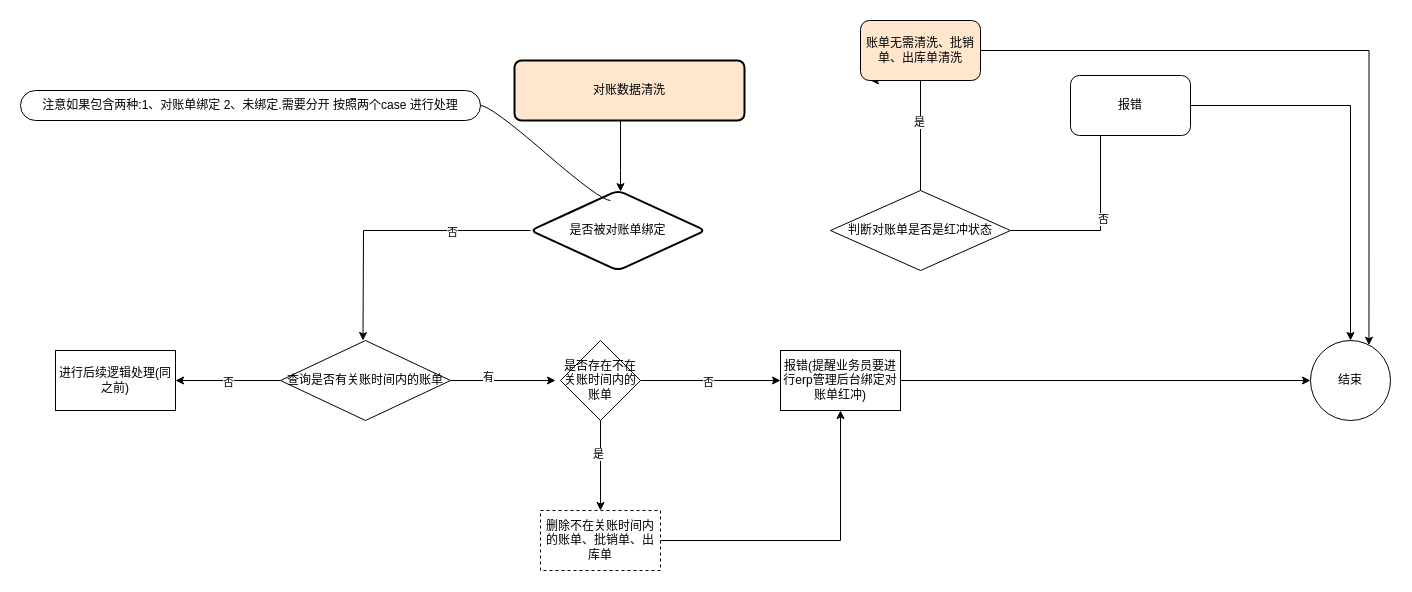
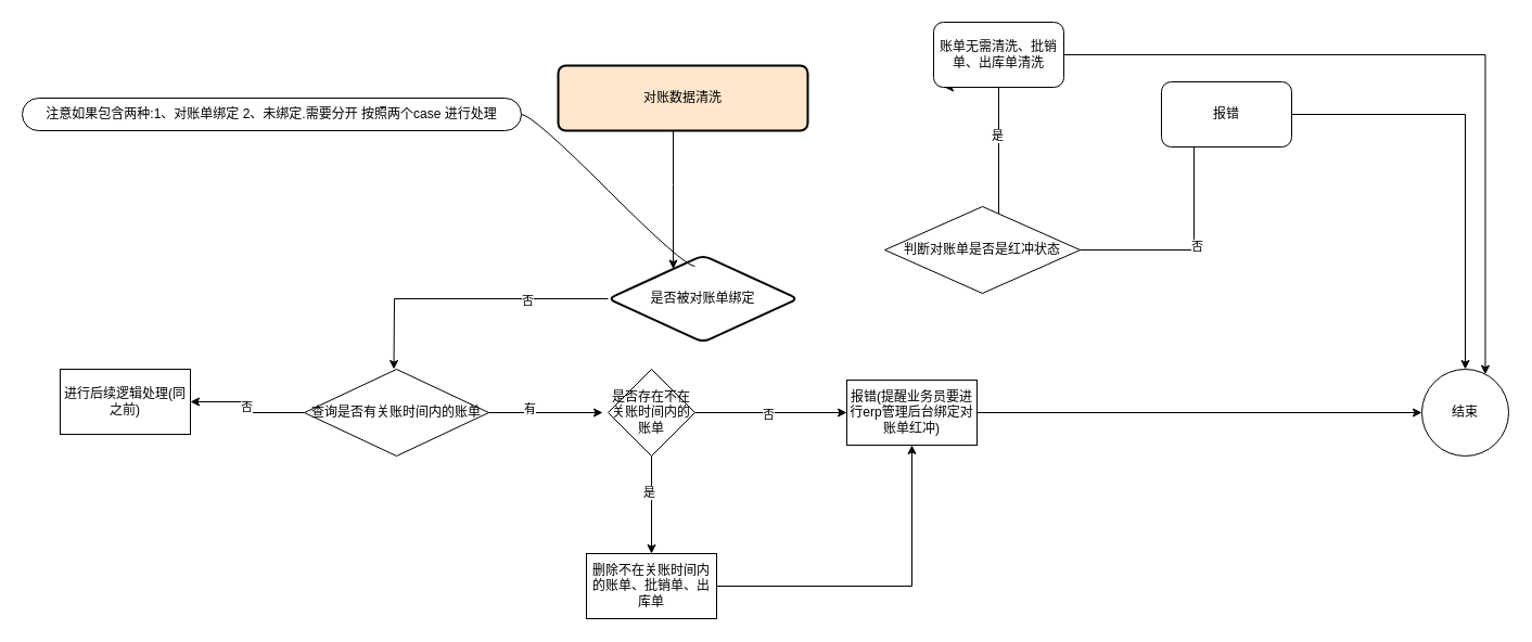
  <mxCell id="0" />
  <mxCell id="1" parent="0" />
  <mxCell id="2" value="" style="edgeStyle=orthogonalEdgeStyle;rounded=0;orthogonalLoop=1;jettySize=auto;html=1;" edge="1" parent="1" source="3" target="6"><mxGeometry relative="1" as="geometry"><Array as="points"><mxPoint x="620" y="170" /><mxPoint x="620" y="170" /></Array></mxGeometry></mxCell>
  <mxCell id="3" value="对账数据清洗" style="rounded=1;whiteSpace=wrap;html=1;absoluteArcSize=1;arcSize=14;strokeWidth=2;fillColor=#ffe6cc;" vertex="1" parent="1"><mxGeometry x="514" y="60" width="230" height="60" as="geometry" /></mxCell>
  <mxCell id="4" value="" style="edgeStyle=orthogonalEdgeStyle;rounded=0;orthogonalLoop=1;jettySize=auto;html=1;" edge="1" parent="1" source="6"><mxGeometry relative="1" as="geometry"><mxPoint x="362.5" y="340" as="targetPoint" /></mxGeometry></mxCell>
  <mxCell id="5" value="否" style="edgeLabel;html=1;align=center;verticalAlign=middle;resizable=0;points=[];" vertex="1" connectable="0" parent="4"><mxGeometry x="-0.431" y="1" relative="1" as="geometry"><mxPoint as="offset" /></mxGeometry></mxCell>
- <mxCell id="6" value="是否被对账单绑定" style="rhombus;whiteSpace=wrap;html=1;rounded=1;arcSize=14;strokeWidth=2;" vertex="1" parent="1"><mxGeometry x="530" y="190" width="175" height="80" as="geometry" /></mxCell>
+ <mxCell id="6" value="是否被对账单绑定" style="rhombus;whiteSpace=wrap;html=1;rounded=1;arcSize=14;strokeWidth=2;" vertex="1" parent="1"><mxGeometry x="560" y="235" width="175" height="80" as="geometry" /></mxCell>
  <mxCell id="7" value="" style="edgeStyle=orthogonalEdgeStyle;rounded=0;orthogonalLoop=1;jettySize=auto;html=1;" edge="1" parent="1" source="11"><mxGeometry relative="1" as="geometry"><mxPoint x="555" y="380" as="targetPoint" /></mxGeometry></mxCell>
  <mxCell id="8" value="有" style="edgeLabel;html=1;align=center;verticalAlign=middle;resizable=0;points=[];" vertex="1" connectable="0" parent="7"><mxGeometry x="-0.295" y="4" relative="1" as="geometry"><mxPoint as="offset" /></mxGeometry></mxCell>
  <mxCell id="9" value="" style="edgeStyle=orthogonalEdgeStyle;rounded=0;orthogonalLoop=1;jettySize=auto;html=1;" edge="1" parent="1" source="11" target="22"><mxGeometry relative="1" as="geometry" /></mxCell>
  <mxCell id="10" value="否" style="edgeLabel;html=1;align=center;verticalAlign=middle;resizable=0;points=[];" vertex="1" connectable="0" parent="9"><mxGeometry x="0.009" y="1" relative="1" as="geometry"><mxPoint as="offset" /></mxGeometry></mxCell>
  <mxCell id="11" value="查询是否有关账时间内的账单" style="rhombus;whiteSpace=wrap;html=1;" vertex="1" parent="1"><mxGeometry x="280" y="340" width="170" height="80" as="geometry" /></mxCell>
  <mxCell id="12" value="" style="edgeStyle=orthogonalEdgeStyle;rounded=0;orthogonalLoop=1;jettySize=auto;html=1;" edge="1" parent="1" source="16" target="18"><mxGeometry relative="1" as="geometry" /></mxCell>
  <mxCell id="13" value="否" style="edgeLabel;html=1;align=center;verticalAlign=middle;resizable=0;points=[];" vertex="1" connectable="0" parent="12"><mxGeometry x="-0.043" y="-1" relative="1" as="geometry"><mxPoint as="offset" /></mxGeometry></mxCell>
  <mxCell id="14" value="" style="edgeStyle=orthogonalEdgeStyle;rounded=0;orthogonalLoop=1;jettySize=auto;html=1;" edge="1" parent="1" source="16" target="20"><mxGeometry relative="1" as="geometry" /></mxCell>
  <mxCell id="15" value="是" style="edgeLabel;html=1;align=center;verticalAlign=middle;resizable=0;points=[];" vertex="1" connectable="0" parent="14"><mxGeometry x="-0.267" y="-3" relative="1" as="geometry"><mxPoint as="offset" /></mxGeometry></mxCell>
  <mxCell id="16" value="是否存在不在关账时间内的账单" style="rhombus;whiteSpace=wrap;html=1;" vertex="1" parent="1"><mxGeometry x="560" y="340" width="80" height="80" as="geometry" /></mxCell>
  <mxCell id="17" style="edgeStyle=orthogonalEdgeStyle;rounded=0;orthogonalLoop=1;jettySize=auto;html=1;" edge="1" parent="1" source="18" target="21"><mxGeometry relative="1" as="geometry" /></mxCell>
  <mxCell id="18" value="报错(提醒业务员要进行erp管理后台绑定对账单红冲)" style="whiteSpace=wrap;html=1;" vertex="1" parent="1"><mxGeometry x="780" y="350" width="120" height="60" as="geometry" /></mxCell>
  <mxCell id="19" style="edgeStyle=orthogonalEdgeStyle;rounded=0;orthogonalLoop=1;jettySize=auto;html=1;entryX=0.5;entryY=1;entryDx=0;entryDy=0;" edge="1" parent="1" source="20" target="18"><mxGeometry relative="1" as="geometry" /></mxCell>
- <mxCell id="20" value="删除不在关账时间内的账单、批销单、出库单" style="whiteSpace=wrap;html=1;dashed=1;" vertex="1" parent="1"><mxGeometry x="540" y="510" width="120" height="60" as="geometry" /></mxCell>
+ <mxCell id="20" value="删除不在关账时间内的账单、批销单、出库单" style="whiteSpace=wrap;html=1;" vertex="1" parent="1"><mxGeometry x="540" y="510" width="120" height="60" as="geometry" /></mxCell>
  <mxCell id="21" value="结束" style="ellipse;whiteSpace=wrap;html=1;aspect=fixed;" vertex="1" parent="1"><mxGeometry x="1310" y="340" width="80" height="80" as="geometry" /></mxCell>
- <mxCell id="22" value="进行后续逻辑处理(同之前)" style="whiteSpace=wrap;html=1;" vertex="1" parent="1"><mxGeometry x="55" y="350" width="120" height="60" as="geometry" /></mxCell>
+ <mxCell id="22" value="进行后续逻辑处理(同之前)" style="whiteSpace=wrap;html=1;" vertex="1" parent="1"><mxGeometry x="55" y="340" width="120" height="60" as="geometry" /></mxCell>
  <mxCell id="23" style="edgeStyle=orthogonalEdgeStyle;rounded=0;orthogonalLoop=1;jettySize=auto;html=1;" edge="1" parent="1" source="27"><mxGeometry relative="1" as="geometry"><mxPoint x="870" y="80" as="targetPoint" /><Array as="points"><mxPoint x="920" y="80" /></Array></mxGeometry></mxCell>
  <mxCell id="24" value="是" style="edgeLabel;html=1;align=center;verticalAlign=middle;resizable=0;points=[];" vertex="1" connectable="0" parent="23"><mxGeometry x="-0.133" y="2" relative="1" as="geometry"><mxPoint as="offset" /></mxGeometry></mxCell>
  <mxCell id="25" style="edgeStyle=orthogonalEdgeStyle;rounded=0;orthogonalLoop=1;jettySize=auto;html=1;entryX=0;entryY=0.75;entryDx=0;entryDy=0;" edge="1" parent="1" source="27" target="31"><mxGeometry relative="1" as="geometry"><Array as="points"><mxPoint x="1100" y="230" /></Array></mxGeometry></mxCell>
  <mxCell id="26" value="否" style="edgeLabel;html=1;align=center;verticalAlign=middle;resizable=0;points=[];" vertex="1" connectable="0" parent="25"><mxGeometry x="-0.11" y="-2" relative="1" as="geometry"><mxPoint as="offset" /></mxGeometry></mxCell>
- <mxCell id="27" value="判断对账单是否是红冲状态" style="rhombus;whiteSpace=wrap;html=1;" vertex="1" parent="1"><mxGeometry x="830" y="190" width="180" height="80" as="geometry" /></mxCell>
+ <mxCell id="27" value="判断对账单是否是红冲状态" style="rhombus;whiteSpace=wrap;html=1;" vertex="1" parent="1"><mxGeometry x="815" y="190" width="180" height="80" as="geometry" /></mxCell>
  <mxCell id="28" style="edgeStyle=orthogonalEdgeStyle;rounded=0;orthogonalLoop=1;jettySize=auto;html=1;entryX=0.731;entryY=0.059;entryDx=0;entryDy=0;entryPerimeter=0;" edge="1" parent="1" source="29" target="21"><mxGeometry relative="1" as="geometry" /></mxCell>
- <mxCell id="29" value="账单无需清洗、批销单、出库单清洗" style="rounded=1;whiteSpace=wrap;html=1;fillColor=#ffe6cc;" vertex="1" parent="1"><mxGeometry x="860" y="20" width="120" height="60" as="geometry" /></mxCell>
+ <mxCell id="29" value="账单无需清洗、批销单、出库单清洗" style="rounded=1;whiteSpace=wrap;html=1;" vertex="1" parent="1"><mxGeometry x="860" y="20" width="120" height="60" as="geometry" /></mxCell>
  <mxCell id="30" style="edgeStyle=orthogonalEdgeStyle;rounded=0;orthogonalLoop=1;jettySize=auto;html=1;" edge="1" parent="1" source="31" target="21"><mxGeometry relative="1" as="geometry" /></mxCell>
  <mxCell id="31" value="报错" style="rounded=1;whiteSpace=wrap;html=1;" vertex="1" parent="1"><mxGeometry x="1070" y="75" width="120" height="60" as="geometry" /></mxCell>
  <mxCell id="32" value="注意如果包含两种:1、对账单绑定 2、未绑定.需要分开 按照两个case 进行处理" style="whiteSpace=wrap;html=1;rounded=1;arcSize=50;align=center;verticalAlign=middle;strokeWidth=1;autosize=1;spacing=4;treeFolding=1;treeMoving=1;newEdgeStyle={&quot;edgeStyle&quot;:&quot;entityRelationEdgeStyle&quot;,&quot;startArrow&quot;:&quot;none&quot;,&quot;endArrow&quot;:&quot;none&quot;,&quot;segment&quot;:10,&quot;curved&quot;:1,&quot;sourcePerimeterSpacing&quot;:0,&quot;targetPerimeterSpacing&quot;:0};" vertex="1" parent="1"><mxGeometry x="20" y="90" width="460" height="30" as="geometry" /></mxCell>
  <mxCell id="33" value="" style="edgeStyle=entityRelationEdgeStyle;startArrow=none;endArrow=none;segment=10;curved=1;sourcePerimeterSpacing=0;targetPerimeterSpacing=0;rounded=0;exitX=0.457;exitY=0.125;exitDx=0;exitDy=0;exitPerimeter=0;" edge="1" target="32" parent="1" source="6"><mxGeometry relative="1" as="geometry"><mxPoint x="350" y="152" as="sourcePoint" /></mxGeometry></mxCell>
